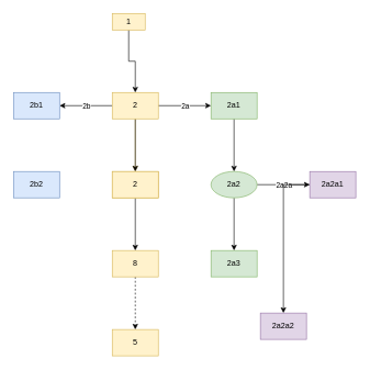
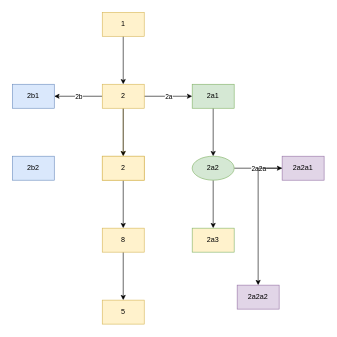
  <mxCell id="0" />
  <mxCell id="1" parent="0" />
  <mxCell id="2" value="" style="edgeStyle=orthogonalEdgeStyle;rounded=0;orthogonalLoop=1;jettySize=auto;html=1;fillColor=#fff2cc;strokeColor=#000000;" edge="1" parent="1" source="3" target="10"><mxGeometry relative="1" as="geometry" /></mxCell>
- <mxCell id="3" value="1" style="rounded=0;whiteSpace=wrap;html=1;fillColor=#fff2cc;strokeColor=#d6b656;" vertex="1" parent="1"><mxGeometry x="170" y="20" width="50" height="25" as="geometry" /></mxCell>
+ <mxCell id="3" value="1" style="rounded=0;whiteSpace=wrap;html=1;fillColor=#fff2cc;strokeColor=#d6b656;" vertex="1" parent="1"><mxGeometry x="170" y="20" width="70" height="40" as="geometry" /></mxCell>
  <mxCell id="4" value="" style="edgeStyle=orthogonalEdgeStyle;rounded=0;orthogonalLoop=1;jettySize=auto;html=1;fillColor=#fff2cc;strokeColor=#d6b656;" edge="1" parent="1" source="10" target="12"><mxGeometry relative="1" as="geometry" /></mxCell>
  <mxCell id="5" value="" style="edgeStyle=orthogonalEdgeStyle;rounded=0;orthogonalLoop=1;jettySize=auto;html=1;" edge="1" parent="1" source="10" target="17"><mxGeometry relative="1" as="geometry" /></mxCell>
  <mxCell id="6" value="2a" style="edgeLabel;html=1;align=center;verticalAlign=middle;resizable=0;points=[];" vertex="1" connectable="0" parent="5"><mxGeometry x="0.228" y="-1" relative="1" as="geometry"><mxPoint x="-9" y="-1" as="offset" /></mxGeometry></mxCell>
  <mxCell id="7" value="" style="edgeStyle=orthogonalEdgeStyle;rounded=0;orthogonalLoop=1;jettySize=auto;html=1;" edge="1" parent="1" source="10" target="26"><mxGeometry relative="1" as="geometry" /></mxCell>
  <mxCell id="8" value="2b" style="edgeLabel;html=1;align=center;verticalAlign=middle;resizable=0;points=[];" vertex="1" connectable="0" parent="7"><mxGeometry x="-0.258" y="-2" relative="1" as="geometry"><mxPoint x="-10" y="2" as="offset" /></mxGeometry></mxCell>
  <mxCell id="9" value="" style="edgeStyle=orthogonalEdgeStyle;rounded=0;orthogonalLoop=1;jettySize=auto;html=1;strokeColor=#000000;" edge="1" parent="1" source="10" target="28"><mxGeometry relative="1" as="geometry" /></mxCell>
  <mxCell id="10" value="2" style="rounded=0;whiteSpace=wrap;html=1;fillColor=#fff2cc;strokeColor=#d6b656;" vertex="1" parent="1"><mxGeometry x="170" y="140" width="70" height="40" as="geometry" /></mxCell>
  <mxCell id="11" value="" style="edgeStyle=orthogonalEdgeStyle;rounded=0;orthogonalLoop=1;jettySize=auto;html=1;fillColor=#fff2cc;strokeColor=#000000;" edge="1" parent="1" source="12" target="14"><mxGeometry relative="1" as="geometry" /></mxCell>
  <mxCell id="12" value="3" style="rounded=0;whiteSpace=wrap;html=1;fillColor=#fff2cc;strokeColor=#d6b656;" vertex="1" parent="1"><mxGeometry x="170" y="260" width="70" height="40" as="geometry" /></mxCell>
- <mxCell id="13" value="" style="edgeStyle=orthogonalEdgeStyle;rounded=0;orthogonalLoop=1;jettySize=auto;html=1;fillColor=#fff2cc;strokeColor=#000000;dashed=1;" edge="1" parent="1" source="14" target="15"><mxGeometry relative="1" as="geometry" /></mxCell>
+ <mxCell id="13" value="" style="edgeStyle=orthogonalEdgeStyle;rounded=0;orthogonalLoop=1;jettySize=auto;html=1;fillColor=#fff2cc;strokeColor=#000000;" edge="1" parent="1" source="14" target="15"><mxGeometry relative="1" as="geometry" /></mxCell>
  <mxCell id="14" value="8" style="rounded=0;whiteSpace=wrap;html=1;fillColor=#fff2cc;strokeColor=#d6b656;" vertex="1" parent="1"><mxGeometry x="170" y="380" width="70" height="40" as="geometry" /></mxCell>
  <mxCell id="15" value="5" style="rounded=0;whiteSpace=wrap;html=1;fillColor=#fff2cc;strokeColor=#d6b656;" vertex="1" parent="1"><mxGeometry x="170" y="500" width="70" height="40" as="geometry" /></mxCell>
  <mxCell id="16" value="" style="edgeStyle=orthogonalEdgeStyle;rounded=0;orthogonalLoop=1;jettySize=auto;html=1;fillColor=#d5e8d4;strokeColor=#000000;" edge="1" parent="1" source="17" target="21"><mxGeometry relative="1" as="geometry" /></mxCell>
  <mxCell id="17" value="2a1" style="rounded=0;whiteSpace=wrap;html=1;fillColor=#d5e8d4;strokeColor=#82b366;" vertex="1" parent="1"><mxGeometry x="320" y="140" width="70" height="40" as="geometry" /></mxCell>
  <mxCell id="18" value="" style="edgeStyle=orthogonalEdgeStyle;rounded=0;orthogonalLoop=1;jettySize=auto;html=1;fillColor=#d5e8d4;strokeColor=#000000;" edge="1" parent="1" source="21" target="22"><mxGeometry relative="1" as="geometry" /></mxCell>
  <mxCell id="19" value="" style="edgeStyle=orthogonalEdgeStyle;rounded=0;orthogonalLoop=1;jettySize=auto;html=1;fillColor=#d5e8d4;strokeColor=#000000;" edge="1" parent="1" source="21" target="24"><mxGeometry relative="1" as="geometry" /></mxCell>
  <mxCell id="20" value="2a2a" style="edgeLabel;html=1;align=center;verticalAlign=middle;resizable=0;points=[];" vertex="1" connectable="0" parent="19"><mxGeometry x="-0.347" y="-2" relative="1" as="geometry"><mxPoint x="14" y="-2" as="offset" /></mxGeometry></mxCell>
  <mxCell id="21" value="2a2" style="ellipse;whiteSpace=wrap;html=1;fillColor=#d5e8d4;strokeColor=#82b366;" vertex="1" parent="1"><mxGeometry x="320" y="260" width="70" height="40" as="geometry" /></mxCell>
- <mxCell id="22" value="2a3" style="rounded=0;whiteSpace=wrap;html=1;fillColor=#d5e8d4;strokeColor=#82b366;" vertex="1" parent="1"><mxGeometry x="320" y="380" width="70" height="40" as="geometry" /></mxCell>
+ <mxCell id="22" value="2a3" style="rounded=0;whiteSpace=wrap;html=1;fillColor=#fff2cc;strokeColor=#82b366;" vertex="1" parent="1"><mxGeometry x="320" y="380" width="70" height="40" as="geometry" /></mxCell>
  <mxCell id="23" value="" style="edgeStyle=orthogonalEdgeStyle;rounded=0;orthogonalLoop=1;jettySize=auto;html=1;fillColor=#e1d5e7;strokeColor=#000000;" edge="1" parent="1" source="24" target="25"><mxGeometry relative="1" as="geometry" /></mxCell>
  <mxCell id="24" value="2a2a1" style="rounded=0;whiteSpace=wrap;html=1;fillColor=#e1d5e7;strokeColor=#9673a6;" vertex="1" parent="1"><mxGeometry x="470" y="260" width="70" height="40" as="geometry" /></mxCell>
  <mxCell id="25" value="2a2a2" style="rounded=0;whiteSpace=wrap;html=1;fillColor=#e1d5e7;strokeColor=#9673a6;" vertex="1" parent="1"><mxGeometry x="395" y="475" width="70" height="40" as="geometry" /></mxCell>
  <mxCell id="26" value="2b1" style="rounded=0;whiteSpace=wrap;html=1;fillColor=#dae8fc;strokeColor=#6c8ebf;" vertex="1" parent="1"><mxGeometry x="20" y="140" width="70" height="40" as="geometry" /></mxCell>
  <mxCell id="27" value="2b2" style="rounded=0;whiteSpace=wrap;html=1;fillColor=#dae8fc;strokeColor=#6c8ebf;" vertex="1" parent="1"><mxGeometry x="20" y="260" width="70" height="40" as="geometry" /></mxCell>
  <mxCell id="28" value="2" style="rounded=0;whiteSpace=wrap;html=1;fillColor=#fff2cc;strokeColor=#d6b656;" vertex="1" parent="1"><mxGeometry x="170" y="260" width="70" height="40" as="geometry" /></mxCell>
